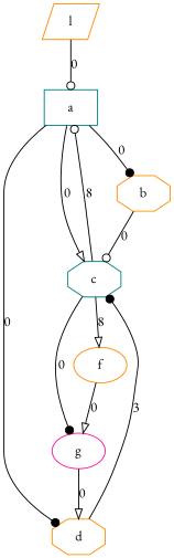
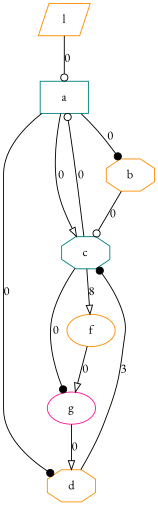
  digraph {
    fontname="EB Garamond"
    node [color=darkorange fontname="EB Garamond" shape=octagon]
    edge [arrowhead=dot fontname="EB Garamond"]
    a [color=teal shape=box]
    b
    d
    c [color=teal]
    g [color=deeppink shape=ellipse]
    f [shape=ellipse]
    l [shape=parallelogram]
    a -> b [label=0]
    a -> d [label=0]
    a -> c [arrowhead=onormal label=0]
    b -> c [arrowhead=odot label=0]
    d -> c [label=3]
-   c -> a [arrowhead=odot label=8]
+   c -> a [arrowhead=odot label=0]
    c -> g [label=0]
    c -> f [arrowhead=onormal label=8]
    g -> d [arrowhead=onormal label=0]
    f -> g [arrowhead=onormal label=0]
    l -> a [arrowhead=odot label=0]
  }
